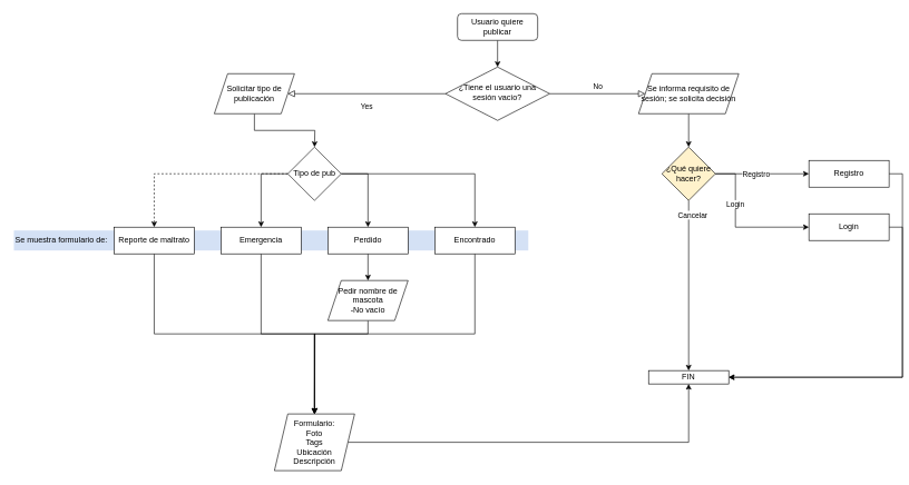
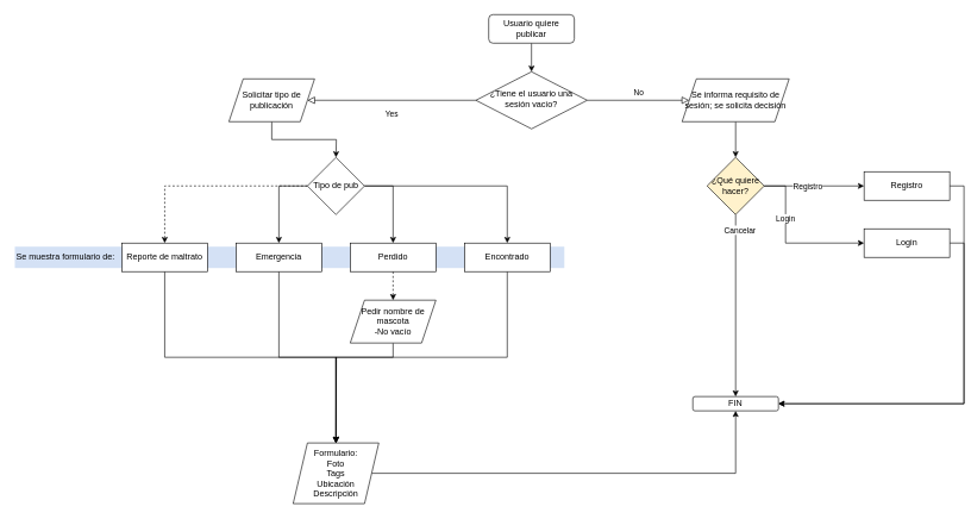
  <mxCell id="0" />
  <mxCell id="1" parent="0" />
  <mxCell id="2" value="Se muestra formulario de:" style="text;html=1;align=left;verticalAlign=middle;whiteSpace=wrap;rounded=0;fillColor=#D4E1F5;" vertex="1" parent="1"><mxGeometry x="20" y="345" width="770" height="30" as="geometry" /></mxCell>
  <mxCell id="3" style="edgeStyle=orthogonalEdgeStyle;rounded=0;orthogonalLoop=1;jettySize=auto;html=1;exitX=0.5;exitY=1;exitDx=0;exitDy=0;entryX=0.5;entryY=0;entryDx=0;entryDy=0;" edge="1" parent="1" source="4" target="7"><mxGeometry relative="1" as="geometry" /></mxCell>
  <mxCell id="4" value="Usuario quiere publicar" style="rounded=1;whiteSpace=wrap;html=1;fontSize=12;glass=0;strokeWidth=1;shadow=0;" parent="1" vertex="1"><mxGeometry x="684" y="20" width="120" height="40" as="geometry" /></mxCell>
  <mxCell id="5" value="Yes" style="rounded=0;html=1;jettySize=auto;orthogonalLoop=1;fontSize=11;endArrow=block;endFill=0;endSize=8;strokeWidth=1;shadow=0;labelBackgroundColor=none;edgeStyle=orthogonalEdgeStyle;entryX=1;entryY=0.5;entryDx=0;entryDy=0;" parent="1" source="7" target="35" edge="1"><mxGeometry y="20" relative="1" as="geometry"><mxPoint as="offset" /><mxPoint x="530" y="140" as="targetPoint" /></mxGeometry></mxCell>
  <mxCell id="6" value="No" style="edgeStyle=orthogonalEdgeStyle;rounded=0;html=1;jettySize=auto;orthogonalLoop=1;fontSize=11;endArrow=block;endFill=0;endSize=8;strokeWidth=1;shadow=0;labelBackgroundColor=none;entryX=0;entryY=0.5;entryDx=0;entryDy=0;" parent="1" source="7" target="36" edge="1"><mxGeometry y="10" relative="1" as="geometry"><mxPoint as="offset" /><mxPoint x="910" y="160" as="targetPoint" /></mxGeometry></mxCell>
  <mxCell id="7" value="¿Tiene el usuario una sesión vacío?" style="rhombus;whiteSpace=wrap;html=1;shadow=0;fontFamily=Helvetica;fontSize=12;align=center;strokeWidth=1;spacing=6;spacingTop=-4;" parent="1" vertex="1"><mxGeometry x="666" y="100" width="156" height="80" as="geometry" /></mxCell>
  <mxCell id="8" style="edgeStyle=orthogonalEdgeStyle;rounded=0;orthogonalLoop=1;jettySize=auto;html=1;entryX=0.5;entryY=0;entryDx=0;entryDy=0;exitX=0.5;exitY=1;exitDx=0;exitDy=0;" edge="1" parent="1" source="36" target="29"><mxGeometry relative="1" as="geometry"><mxPoint x="1010" y="191" as="sourcePoint" /></mxGeometry></mxCell>
  <mxCell id="9" style="edgeStyle=orthogonalEdgeStyle;rounded=0;orthogonalLoop=1;jettySize=auto;html=1;exitX=0.5;exitY=1;exitDx=0;exitDy=0;" edge="1" parent="1" source="35"><mxGeometry relative="1" as="geometry"><mxPoint x="470" y="220" as="targetPoint" /><mxPoint x="470" y="160" as="sourcePoint" /></mxGeometry></mxCell>
  <mxCell id="10" style="edgeStyle=orthogonalEdgeStyle;rounded=0;orthogonalLoop=1;jettySize=auto;html=1;exitX=0;exitY=0.5;exitDx=0;exitDy=0;entryX=0.5;entryY=0;entryDx=0;entryDy=0;dashed=1;" edge="1" parent="1" source="14" target="16"><mxGeometry relative="1" as="geometry" /></mxCell>
  <mxCell id="11" style="edgeStyle=orthogonalEdgeStyle;rounded=0;orthogonalLoop=1;jettySize=auto;html=1;exitX=0;exitY=0.5;exitDx=0;exitDy=0;" edge="1" parent="1" source="14" target="22"><mxGeometry relative="1" as="geometry" /></mxCell>
  <mxCell id="12" style="edgeStyle=orthogonalEdgeStyle;rounded=0;orthogonalLoop=1;jettySize=auto;html=1;exitX=1;exitY=0.5;exitDx=0;exitDy=0;entryX=0.5;entryY=0;entryDx=0;entryDy=0;" edge="1" parent="1" source="14" target="20"><mxGeometry relative="1" as="geometry" /></mxCell>
  <mxCell id="13" style="edgeStyle=orthogonalEdgeStyle;rounded=0;orthogonalLoop=1;jettySize=auto;html=1;exitX=1;exitY=0.5;exitDx=0;exitDy=0;entryX=0.5;entryY=0;entryDx=0;entryDy=0;" edge="1" parent="1" source="14" target="18"><mxGeometry relative="1" as="geometry" /></mxCell>
  <mxCell id="14" value="Tipo de pub" style="rhombus;whiteSpace=wrap;html=1;" vertex="1" parent="1"><mxGeometry x="430" y="220" width="80" height="80" as="geometry" /></mxCell>
  <mxCell id="15" style="edgeStyle=orthogonalEdgeStyle;rounded=0;orthogonalLoop=1;jettySize=auto;html=1;exitX=0.5;exitY=1;exitDx=0;exitDy=0;" edge="1" parent="1" source="16" target="40"><mxGeometry relative="1" as="geometry" /></mxCell>
  <mxCell id="16" value="&lt;div&gt;Reporte de maltrato&lt;/div&gt;" style="rounded=0;whiteSpace=wrap;html=1;fontSize=12;glass=0;strokeWidth=1;shadow=0;" vertex="1" parent="1"><mxGeometry x="170" y="340" width="120" height="40" as="geometry" /></mxCell>
  <mxCell id="17" style="edgeStyle=orthogonalEdgeStyle;rounded=0;orthogonalLoop=1;jettySize=auto;html=1;exitX=0.5;exitY=1;exitDx=0;exitDy=0;entryX=0.5;entryY=0;entryDx=0;entryDy=0;" edge="1" parent="1" source="18" target="40"><mxGeometry relative="1" as="geometry" /></mxCell>
  <mxCell id="18" value="Encontrado" style="rounded=0;whiteSpace=wrap;html=1;fontSize=12;glass=0;strokeWidth=1;shadow=0;" vertex="1" parent="1"><mxGeometry x="650" y="340" width="120" height="40" as="geometry" /></mxCell>
- <mxCell id="19" style="edgeStyle=orthogonalEdgeStyle;rounded=0;orthogonalLoop=1;jettySize=auto;html=1;exitX=0.5;exitY=1;exitDx=0;exitDy=0;entryX=0.5;entryY=0;entryDx=0;entryDy=0;" edge="1" parent="1" source="20" target="38"><mxGeometry relative="1" as="geometry" /></mxCell>
+ <mxCell id="19" style="edgeStyle=orthogonalEdgeStyle;rounded=0;orthogonalLoop=1;jettySize=auto;html=1;exitX=0.5;exitY=1;exitDx=0;exitDy=0;entryX=0.5;entryY=0;entryDx=0;entryDy=0;dashed=1;" edge="1" parent="1" source="20" target="38"><mxGeometry relative="1" as="geometry" /></mxCell>
  <mxCell id="20" value="Perdido" style="rounded=0;whiteSpace=wrap;html=1;fontSize=12;glass=0;strokeWidth=1;shadow=0;" vertex="1" parent="1"><mxGeometry x="490" y="340" width="120" height="40" as="geometry" /></mxCell>
  <mxCell id="21" style="edgeStyle=orthogonalEdgeStyle;rounded=0;orthogonalLoop=1;jettySize=auto;html=1;exitX=0.5;exitY=1;exitDx=0;exitDy=0;" edge="1" parent="1" source="22"><mxGeometry relative="1" as="geometry"><mxPoint x="470" y="620" as="targetPoint" /></mxGeometry></mxCell>
  <mxCell id="22" value="&lt;div&gt;Emergencia&lt;/div&gt;" style="rounded=0;whiteSpace=wrap;html=1;fontSize=12;glass=0;strokeWidth=1;shadow=0;" vertex="1" parent="1"><mxGeometry y="340" width="120" height="40" as="geometry" x="330" /></mxCell>
  <mxCell id="23" style="edgeStyle=orthogonalEdgeStyle;rounded=0;orthogonalLoop=1;jettySize=auto;html=1;exitX=1;exitY=0.5;exitDx=0;exitDy=0;entryX=0;entryY=0.5;entryDx=0;entryDy=0;" edge="1" parent="1" source="29" target="31"><mxGeometry relative="1" as="geometry" /></mxCell>
  <mxCell id="24" value="Registro" style="edgeLabel;html=1;align=center;verticalAlign=middle;resizable=0;points=[];" vertex="1" connectable="0" parent="23"><mxGeometry x="-0.333" y="-4" relative="1" as="geometry"><mxPoint x="13" y="-4" as="offset" /></mxGeometry></mxCell>
  <mxCell id="25" style="edgeStyle=orthogonalEdgeStyle;rounded=0;orthogonalLoop=1;jettySize=auto;html=1;exitX=1;exitY=0.5;exitDx=0;exitDy=0;entryX=0;entryY=0.5;entryDx=0;entryDy=0;" edge="1" parent="1" source="29" target="33"><mxGeometry relative="1" as="geometry"><Array as="points"><mxPoint x="1100" y="260" /><mxPoint x="1100" y="340" /></Array></mxGeometry></mxCell>
  <mxCell id="26" value="Login" style="edgeLabel;html=1;align=center;verticalAlign=middle;resizable=0;points=[];" vertex="1" connectable="0" parent="25"><mxGeometry x="-0.318" y="-1" relative="1" as="geometry"><mxPoint as="offset" /></mxGeometry></mxCell>
  <mxCell id="27" style="edgeStyle=orthogonalEdgeStyle;rounded=0;orthogonalLoop=1;jettySize=auto;html=1;exitX=0.5;exitY=1;exitDx=0;exitDy=0;entryX=0.5;entryY=0;entryDx=0;entryDy=0;" edge="1" parent="1" source="29" target="34"><mxGeometry relative="1" as="geometry" /></mxCell>
  <mxCell id="28" value="Cancelar" style="edgeLabel;html=1;align=center;verticalAlign=middle;resizable=0;points=[];" vertex="1" connectable="0" parent="27"><mxGeometry x="-0.837" y="5" relative="1" as="geometry"><mxPoint as="offset" /></mxGeometry></mxCell>
  <mxCell id="29" value="¿Qué quiere hacer?" style="rhombus;whiteSpace=wrap;html=1;fillColor=#fff2cc;" vertex="1" parent="1"><mxGeometry x="990" y="220" width="80" height="80" as="geometry" /></mxCell>
  <mxCell id="30" style="edgeStyle=orthogonalEdgeStyle;rounded=0;orthogonalLoop=1;jettySize=auto;html=1;exitX=1;exitY=0.5;exitDx=0;exitDy=0;entryX=1;entryY=0.5;entryDx=0;entryDy=0;" edge="1" parent="1" source="31" target="34"><mxGeometry relative="1" as="geometry" /></mxCell>
  <mxCell id="31" value="Registro" style="rounded=0;whiteSpace=wrap;html=1;fontSize=12;glass=0;strokeWidth=1;shadow=0;" vertex="1" parent="1"><mxGeometry x="1210" y="240" width="120" height="40" as="geometry" /></mxCell>
  <mxCell id="32" style="edgeStyle=orthogonalEdgeStyle;rounded=0;orthogonalLoop=1;jettySize=auto;html=1;exitX=1;exitY=0.5;exitDx=0;exitDy=0;entryX=1;entryY=0.5;entryDx=0;entryDy=0;" edge="1" parent="1" source="33" target="34"><mxGeometry relative="1" as="geometry" /></mxCell>
  <mxCell id="33" value="Login" style="rounded=0;whiteSpace=wrap;html=1;fontSize=12;glass=0;strokeWidth=1;shadow=0;" vertex="1" parent="1"><mxGeometry x="1210" y="320" width="120" height="40" as="geometry" /></mxCell>
- <mxCell id="34" value="FIN" style="whiteSpace=wrap;html=1;rounded=0;" vertex="1" parent="1"><mxGeometry x="970" y="555" width="120" height="20" as="geometry" /></mxCell>
+ <mxCell id="34" value="FIN" style="rounded=1;whiteSpace=wrap;html=1;" vertex="1" parent="1"><mxGeometry x="970" y="555" width="120" height="20" as="geometry" /></mxCell>
  <mxCell id="35" value="Solicitar tipo de publicación" style="shape=parallelogram;perimeter=parallelogramPerimeter;whiteSpace=wrap;html=1;fixedSize=1;" vertex="1" parent="1"><mxGeometry x="320" y="110" width="120" height="60" as="geometry" /></mxCell>
  <mxCell id="36" value="Se informa requisito de sesión; se solicita decisión" style="shape=parallelogram;perimeter=parallelogramPerimeter;whiteSpace=wrap;html=1;fixedSize=1;" vertex="1" parent="1"><mxGeometry x="955" y="110" width="150" height="60" as="geometry" /></mxCell>
  <mxCell id="37" style="edgeStyle=orthogonalEdgeStyle;rounded=0;orthogonalLoop=1;jettySize=auto;html=1;exitX=0.5;exitY=1;exitDx=0;exitDy=0;entryX=0.5;entryY=0;entryDx=0;entryDy=0;" edge="1" parent="1" source="38" target="40"><mxGeometry relative="1" as="geometry"><Array as="points"><mxPoint x="550" y="500" /><mxPoint x="470" y="500" /></Array></mxGeometry></mxCell>
  <mxCell id="38" value="&lt;div&gt;Pedir nombre de mascota&lt;/div&gt;&lt;div&gt;-No vacío&lt;/div&gt;" style="shape=parallelogram;perimeter=parallelogramPerimeter;whiteSpace=wrap;html=1;fixedSize=1;" vertex="1" parent="1"><mxGeometry x="490" y="420" width="120" height="60" as="geometry" /></mxCell>
  <mxCell id="39" style="edgeStyle=orthogonalEdgeStyle;rounded=0;orthogonalLoop=1;jettySize=auto;html=1;exitX=1;exitY=0.5;exitDx=0;exitDy=0;entryX=0.5;entryY=1;entryDx=0;entryDy=0;" edge="1" parent="1" source="40" target="34"><mxGeometry relative="1" as="geometry" /></mxCell>
  <mxCell id="40" value="&lt;div&gt;Formulario:&lt;/div&gt;&lt;div&gt;Foto&lt;/div&gt;&lt;div&gt;Tags&lt;/div&gt;&lt;div&gt;Ubicación&lt;/div&gt;&lt;div&gt;Descripción&lt;/div&gt;" style="shape=parallelogram;perimeter=parallelogramPerimeter;whiteSpace=wrap;html=1;fixedSize=1;" vertex="1" parent="1"><mxGeometry x="410" y="620" width="120" height="85" as="geometry" /></mxCell>
